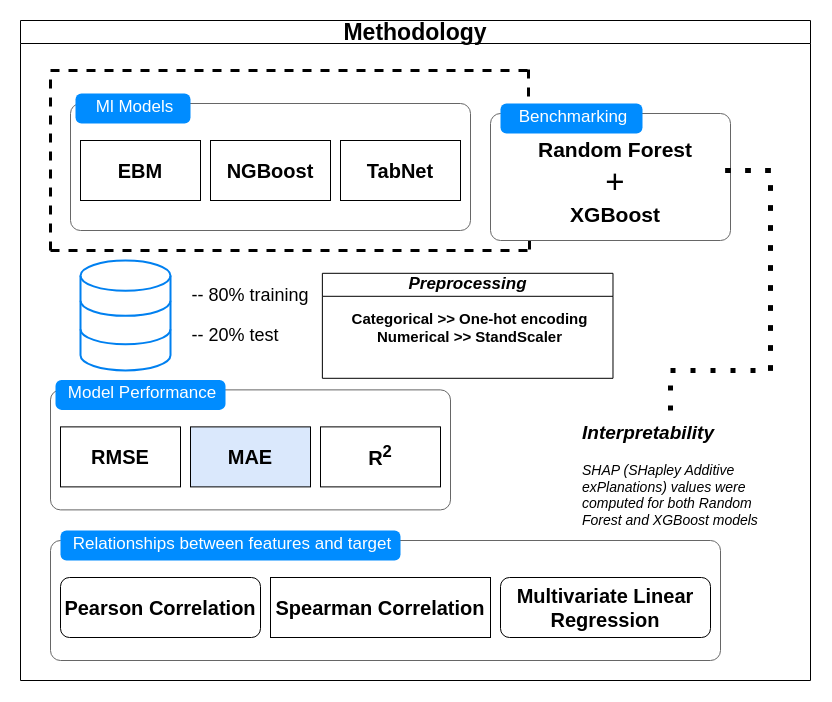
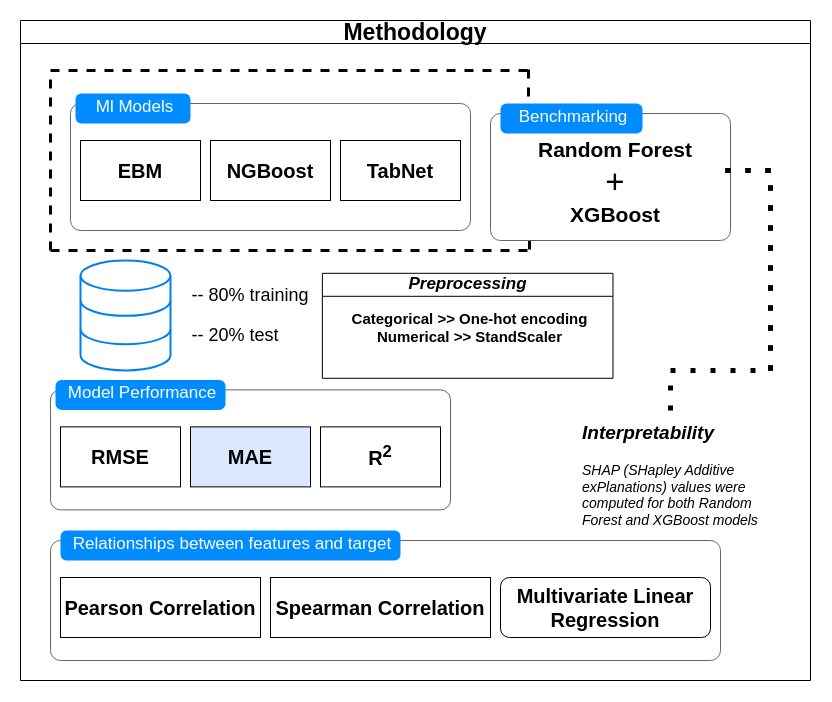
  <mxCell id="0" />
  <mxCell id="1" parent="0" />
  <mxCell id="2" value="" style="shape=mxgraph.mockup.containers.marginRect;rectMarginTop=10;strokeColor=#666666;strokeWidth=1;dashed=0;rounded=1;arcSize=5;recursiveResize=0;html=1;whiteSpace=wrap;" parent="1" vertex="1"><mxGeometry x="70" y="93" width="400" height="137" as="geometry" /></mxCell>
  <mxCell id="3" value="Ml Models" style="shape=rect;strokeColor=none;fillColor=#008cff;strokeWidth=1;dashed=0;rounded=1;arcSize=20;fontColor=#ffffff;fontSize=17;spacing=2;spacingTop=-2;align=center;autosize=1;spacingLeft=4;resizeWidth=0;resizeHeight=0;perimeter=none;html=1;whiteSpace=wrap;" parent="2" vertex="1"><mxGeometry x="5" width="115" height="30" as="geometry" /></mxCell>
  <mxCell id="4" value="&lt;b&gt;&lt;font style=&quot;font-size: 20px;&quot;&gt;EBM&lt;/font&gt;&lt;/b&gt;" style="rounded=0;whiteSpace=wrap;html=1;" parent="2" vertex="1"><mxGeometry x="10" y="47" width="120" height="60" as="geometry" /></mxCell>
  <mxCell id="5" value="&lt;b style=&quot;forced-color-adjust: none; color: rgb(0, 0, 0); font-family: Helvetica; font-size: 12px; font-style: normal; font-variant-ligatures: normal; font-variant-caps: normal; letter-spacing: normal; orphans: 2; text-align: center; text-indent: 0px; text-transform: none; widows: 2; word-spacing: 0px; -webkit-text-stroke-width: 0px; white-space: normal; text-decoration-thickness: initial; text-decoration-style: initial; text-decoration-color: initial;&quot;&gt;&lt;font style=&quot;forced-color-adjust: none; font-size: 20px;&quot;&gt;TabNet&lt;/font&gt;&lt;/b&gt;" style="rounded=0;whiteSpace=wrap;html=1;" parent="2" vertex="1"><mxGeometry x="270" y="47" width="120" height="60" as="geometry" /></mxCell>
  <mxCell id="6" value="&lt;span style=&quot;font-size: 20px;&quot;&gt;&lt;b&gt;NGBoost&lt;/b&gt;&lt;/span&gt;" style="rounded=0;whiteSpace=wrap;html=1;" parent="2" vertex="1"><mxGeometry x="140" y="47" width="120" height="60" as="geometry" /></mxCell>
  <mxCell id="7" value="" style="shape=mxgraph.mockup.containers.marginRect;rectMarginTop=10;strokeColor=#666666;strokeWidth=1;dashed=0;rounded=1;arcSize=5;recursiveResize=0;html=1;whiteSpace=wrap;" parent="1" vertex="1"><mxGeometry x="50" y="379.38" width="400" height="130" as="geometry" /></mxCell>
  <mxCell id="8" value="Model Performance" style="shape=rect;strokeColor=none;fillColor=#008cff;strokeWidth=1;dashed=0;rounded=1;arcSize=20;fontColor=#ffffff;fontSize=17;spacing=2;spacingTop=-2;align=center;autosize=1;spacingLeft=4;resizeWidth=0;resizeHeight=0;perimeter=none;html=1;whiteSpace=wrap;" parent="7" vertex="1"><mxGeometry x="5" width="170" height="30" as="geometry" /></mxCell>
  <mxCell id="9" value="&lt;b&gt;&lt;font style=&quot;font-size: 20px;&quot;&gt;RMSE&lt;/font&gt;&lt;/b&gt;" style="rounded=0;whiteSpace=wrap;html=1;" parent="7" vertex="1"><mxGeometry x="10" y="47" width="120" height="60" as="geometry" /></mxCell>
  <mxCell id="10" value="&lt;b style=&quot;forced-color-adjust: none; color: rgb(0, 0, 0); font-family: Helvetica; font-size: 12px; font-style: normal; font-variant-ligatures: normal; font-variant-caps: normal; letter-spacing: normal; orphans: 2; text-align: center; text-indent: 0px; text-transform: none; widows: 2; word-spacing: 0px; -webkit-text-stroke-width: 0px; white-space: normal; text-decoration-thickness: initial; text-decoration-style: initial; text-decoration-color: initial;&quot;&gt;&lt;font style=&quot;forced-color-adjust: none; font-size: 20px;&quot;&gt;R&lt;sup&gt;2&lt;/sup&gt;&lt;/font&gt;&lt;/b&gt;" style="rounded=0;whiteSpace=wrap;html=1;" parent="7" vertex="1"><mxGeometry x="270" y="47" width="120" height="60" as="geometry" /></mxCell>
  <mxCell id="11" value="&lt;span style=&quot;font-size: 20px;&quot;&gt;&lt;b&gt;MAE&lt;/b&gt;&lt;/span&gt;" style="rounded=0;whiteSpace=wrap;html=1;fillColor=#dae8fc;" parent="7" vertex="1"><mxGeometry x="140" y="47" width="120" height="60" as="geometry" /></mxCell>
  <mxCell id="12" value="" style="shape=mxgraph.mockup.containers.marginRect;rectMarginTop=10;strokeColor=#666666;strokeWidth=1;dashed=0;rounded=1;arcSize=5;recursiveResize=0;html=1;whiteSpace=wrap;" parent="1" vertex="1"><mxGeometry x="50" y="530" width="670" height="130" as="geometry" /></mxCell>
  <mxCell id="13" value="Relationships between features and target" style="shape=rect;strokeColor=none;fillColor=#008cff;strokeWidth=1;dashed=0;rounded=1;arcSize=20;fontColor=#ffffff;fontSize=17;spacing=2;spacingTop=-2;align=center;autosize=1;spacingLeft=4;resizeWidth=0;resizeHeight=0;perimeter=none;html=1;whiteSpace=wrap;" parent="12" vertex="1"><mxGeometry x="10" width="340" height="30" as="geometry" /></mxCell>
- <mxCell id="14" value="&lt;b&gt;&lt;font style=&quot;font-size: 20px;&quot;&gt;Pearson Correlation&lt;/font&gt;&lt;/b&gt;" style="whiteSpace=wrap;html=1;rounded=1;" parent="12" vertex="1"><mxGeometry x="10" y="47" width="200" height="60" as="geometry" /></mxCell>
+ <mxCell id="14" value="&lt;b&gt;&lt;font style=&quot;font-size: 20px;&quot;&gt;Pearson Correlation&lt;/font&gt;&lt;/b&gt;" style="rounded=0;whiteSpace=wrap;html=1;" parent="12" vertex="1"><mxGeometry x="10" y="47" width="200" height="60" as="geometry" /></mxCell>
  <mxCell id="15" value="&lt;b style=&quot;forced-color-adjust: none; color: rgb(0, 0, 0); font-family: Helvetica; font-size: 12px; font-style: normal; font-variant-ligatures: normal; font-variant-caps: normal; letter-spacing: normal; orphans: 2; text-align: center; text-indent: 0px; text-transform: none; widows: 2; word-spacing: 0px; -webkit-text-stroke-width: 0px; white-space: normal; text-decoration-thickness: initial; text-decoration-style: initial; text-decoration-color: initial;&quot;&gt;&lt;font style=&quot;forced-color-adjust: none; font-size: 20px;&quot;&gt;Multivariate Linear Regression&lt;/font&gt;&lt;/b&gt;" style="whiteSpace=wrap;html=1;rounded=1;" parent="12" vertex="1"><mxGeometry x="450" y="47" width="210" height="60" as="geometry" /></mxCell>
  <mxCell id="16" value="&lt;span style=&quot;font-size: 20px;&quot;&gt;&lt;b&gt;Spearman Correlation&lt;/b&gt;&lt;/span&gt;" style="rounded=0;whiteSpace=wrap;html=1;" parent="12" vertex="1"><mxGeometry x="220" y="47" width="220" height="60" as="geometry" /></mxCell>
  <mxCell id="17" value="" style="html=1;verticalLabelPosition=bottom;align=center;labelBackgroundColor=#ffffff;verticalAlign=top;strokeWidth=2;strokeColor=#0080F0;shadow=0;dashed=0;shape=mxgraph.ios7.icons.data;" parent="1" vertex="1"><mxGeometry x="80" y="260" width="90" height="110" as="geometry" /></mxCell>
  <mxCell id="18" value="&lt;font style=&quot;font-size: 18px;&quot;&gt;-- 80% training&lt;/font&gt;" style="text;html=1;align=center;verticalAlign=middle;whiteSpace=wrap;rounded=0;" parent="1" vertex="1"><mxGeometry x="185" y="280" width="130" height="30" as="geometry" /></mxCell>
  <mxCell id="19" value="&lt;font style=&quot;font-size: 18px;&quot;&gt;-- 20% test&lt;/font&gt;" style="text;html=1;align=center;verticalAlign=middle;whiteSpace=wrap;rounded=0;" parent="1" vertex="1"><mxGeometry x="170" y="320" width="130" height="30" as="geometry" /></mxCell>
  <mxCell id="20" value="" style="endArrow=none;dashed=1;html=1;rounded=0;strokeWidth=3;" parent="1" edge="1"><mxGeometry width="50" height="50" relative="1" as="geometry"><mxPoint x="50" y="70" as="sourcePoint" /><mxPoint x="530" y="70" as="targetPoint" /></mxGeometry></mxCell>
  <mxCell id="21" value="" style="endArrow=none;dashed=1;html=1;rounded=0;strokeWidth=3;" parent="1" edge="1"><mxGeometry width="50" height="50" relative="1" as="geometry"><mxPoint x="50" y="250" as="sourcePoint" /><mxPoint x="50" y="70" as="targetPoint" /></mxGeometry></mxCell>
  <mxCell id="22" value="" style="endArrow=none;dashed=1;html=1;rounded=0;strokeWidth=3;" parent="1" edge="1"><mxGeometry width="50" height="50" relative="1" as="geometry"><mxPoint x="529" y="222" as="sourcePoint" /><mxPoint x="529" y="252" as="targetPoint" /></mxGeometry></mxCell>
  <mxCell id="23" value="" style="endArrow=none;dashed=1;html=1;rounded=0;strokeWidth=3;" parent="1" edge="1"><mxGeometry width="50" height="50" relative="1" as="geometry"><mxPoint x="50" y="250" as="sourcePoint" /><mxPoint x="535" y="250" as="targetPoint" /></mxGeometry></mxCell>
  <mxCell id="24" value="" style="endArrow=none;dashed=1;html=1;rounded=0;strokeWidth=3;" parent="1" edge="1"><mxGeometry width="50" height="50" relative="1" as="geometry"><mxPoint x="528" y="69" as="sourcePoint" /><mxPoint x="528" y="119" as="targetPoint" /></mxGeometry></mxCell>
  <mxCell id="25" value="" style="shape=mxgraph.mockup.containers.marginRect;rectMarginTop=10;strokeColor=#666666;strokeWidth=1;dashed=0;rounded=1;arcSize=5;recursiveResize=0;html=1;whiteSpace=wrap;" parent="1" vertex="1"><mxGeometry x="490" y="103" width="240" height="137" as="geometry" /></mxCell>
  <mxCell id="26" value="Benchmarking" style="shape=rect;strokeColor=none;fillColor=#008cff;strokeWidth=1;dashed=0;rounded=1;arcSize=20;fontColor=#ffffff;fontSize=17;spacing=2;spacingTop=-2;align=center;autosize=1;spacingLeft=4;resizeWidth=0;resizeHeight=0;perimeter=none;html=1;whiteSpace=wrap;" parent="25" vertex="1"><mxGeometry x="10" width="142" height="30" as="geometry" /></mxCell>
  <mxCell id="27" value="&lt;p style=&quot;margin-top: 0px;&quot;&gt;&lt;font style=&quot;font-size: 21px;&quot;&gt;&lt;b&gt;Random Forest&lt;br&gt;&lt;/b&gt;&lt;/font&gt;&lt;span style=&quot;font-size: 33px; background-color: transparent; color: light-dark(rgb(0, 0, 0), rgb(255, 255, 255)); font-weight: normal;&quot;&gt;+&lt;br&gt;&lt;/span&gt;&lt;font style=&quot;font-size: 21px;&quot;&gt;&lt;b&gt;XGBoost&lt;/b&gt;&lt;/font&gt;&lt;/p&gt;" style="text;html=1;whiteSpace=wrap;overflow=hidden;rounded=0;align=center;" parent="25" vertex="1"><mxGeometry x="35" y="27" width="180" height="110" as="geometry" /></mxCell>
  <mxCell id="28" value="&lt;font style=&quot;font-size: 17px;&quot;&gt;&lt;i style=&quot;&quot;&gt;Preprocessing&lt;/i&gt;&lt;/font&gt;" style="swimlane;horizontal=0;whiteSpace=wrap;html=1;rotation=90;" parent="1" vertex="1"><mxGeometry x="414.68" y="180" width="105" height="290.62" as="geometry" /></mxCell>
  <mxCell id="29" value="&lt;b style=&quot;forced-color-adjust: none; color: rgb(0, 0, 0); font-family: Helvetica; font-style: normal; font-variant-ligatures: normal; font-variant-caps: normal; letter-spacing: normal; orphans: 2; text-indent: 0px; text-transform: none; widows: 2; word-spacing: 0px; -webkit-text-stroke-width: 0px; white-space: normal; text-decoration-thickness: initial; text-decoration-style: initial; text-decoration-color: initial;&quot;&gt;&lt;font style=&quot;font-size: 15px;&quot;&gt;Categorical &amp;gt;&amp;gt; One-hot encoding&lt;/font&gt;&lt;/b&gt;&lt;div&gt;&lt;b style=&quot;forced-color-adjust: none; color: rgb(0, 0, 0); font-family: Helvetica; font-style: normal; font-variant-ligatures: normal; font-variant-caps: normal; letter-spacing: normal; orphans: 2; text-indent: 0px; text-transform: none; widows: 2; word-spacing: 0px; -webkit-text-stroke-width: 0px; white-space: normal; text-decoration-thickness: initial; text-decoration-style: initial; text-decoration-color: initial;&quot;&gt;&lt;font style=&quot;font-size: 15px;&quot;&gt;Numerical &amp;gt;&amp;gt; StandScaler&lt;/font&gt;&lt;/b&gt;&lt;/div&gt;" style="text;whiteSpace=wrap;html=1;align=center;" parent="28" vertex="1"><mxGeometry x="-84.68" y="122.82" width="279.38" height="50" as="geometry" /></mxCell>
  <mxCell id="30" value="" style="endArrow=none;dashed=1;html=1;dashPattern=1 3;strokeWidth=5;rounded=0;" parent="1" edge="1"><mxGeometry width="50" height="50" relative="1" as="geometry"><mxPoint x="770" y="370" as="sourcePoint" /><mxPoint x="720" y="170" as="targetPoint" /><Array as="points"><mxPoint x="770" y="170" /></Array></mxGeometry></mxCell>
  <mxCell id="31" value="&lt;h1 style=&quot;margin-top: 0px;&quot;&gt;&lt;font style=&quot;font-size: 19px;&quot;&gt;&lt;i&gt;Interpretability&lt;/i&gt;&lt;/font&gt;&lt;/h1&gt;&lt;p data-pm-slice=&quot;1 1 []&quot;&gt;&lt;i&gt;&lt;font style=&quot;font-size: 14px;&quot;&gt;SHAP (SHapley Additive exPlanations) values were computed for both Random Forest and XGBoost models&lt;/font&gt;&lt;/i&gt;&lt;/p&gt;" style="text;html=1;whiteSpace=wrap;overflow=hidden;rounded=0;" parent="1" vertex="1"><mxGeometry x="580" y="410" width="180" height="120" as="geometry" /></mxCell>
  <mxCell id="32" value="" style="endArrow=none;dashed=1;html=1;dashPattern=1 3;strokeWidth=5;rounded=0;" parent="1" edge="1"><mxGeometry width="50" height="50" relative="1" as="geometry"><mxPoint x="770" y="370" as="sourcePoint" /><mxPoint x="720" y="170" as="targetPoint" /><Array as="points"><mxPoint x="770" y="170" /></Array></mxGeometry></mxCell>
  <mxCell id="33" value="" style="endArrow=none;dashed=1;html=1;dashPattern=1 3;strokeWidth=5;rounded=0;" parent="1" edge="1"><mxGeometry width="50" height="50" relative="1" as="geometry"><mxPoint x="770" y="370" as="sourcePoint" /><mxPoint x="720" y="170" as="targetPoint" /><Array as="points"><mxPoint x="770" y="170" /></Array></mxGeometry></mxCell>
  <mxCell id="34" value="" style="endArrow=none;dashed=1;html=1;dashPattern=1 3;strokeWidth=5;rounded=0;" parent="1" edge="1"><mxGeometry width="50" height="50" relative="1" as="geometry"><mxPoint x="670" y="370" as="sourcePoint" /><mxPoint x="770" y="370" as="targetPoint" /></mxGeometry></mxCell>
  <mxCell id="35" value="" style="endArrow=none;dashed=1;html=1;dashPattern=1 3;strokeWidth=5;rounded=0;exitX=0.5;exitY=0;exitDx=0;exitDy=0;" parent="1" source="31" edge="1"><mxGeometry width="50" height="50" relative="1" as="geometry"><mxPoint x="670" y="350" as="sourcePoint" /><mxPoint x="670" y="370" as="targetPoint" /></mxGeometry></mxCell>
  <mxCell id="36" value="&lt;font style=&quot;font-size: 23px;&quot;&gt;Methodology&lt;/font&gt;" style="swimlane;whiteSpace=wrap;html=1;" parent="1" vertex="1"><mxGeometry x="20" y="20" width="790" height="660" as="geometry" /></mxCell>
